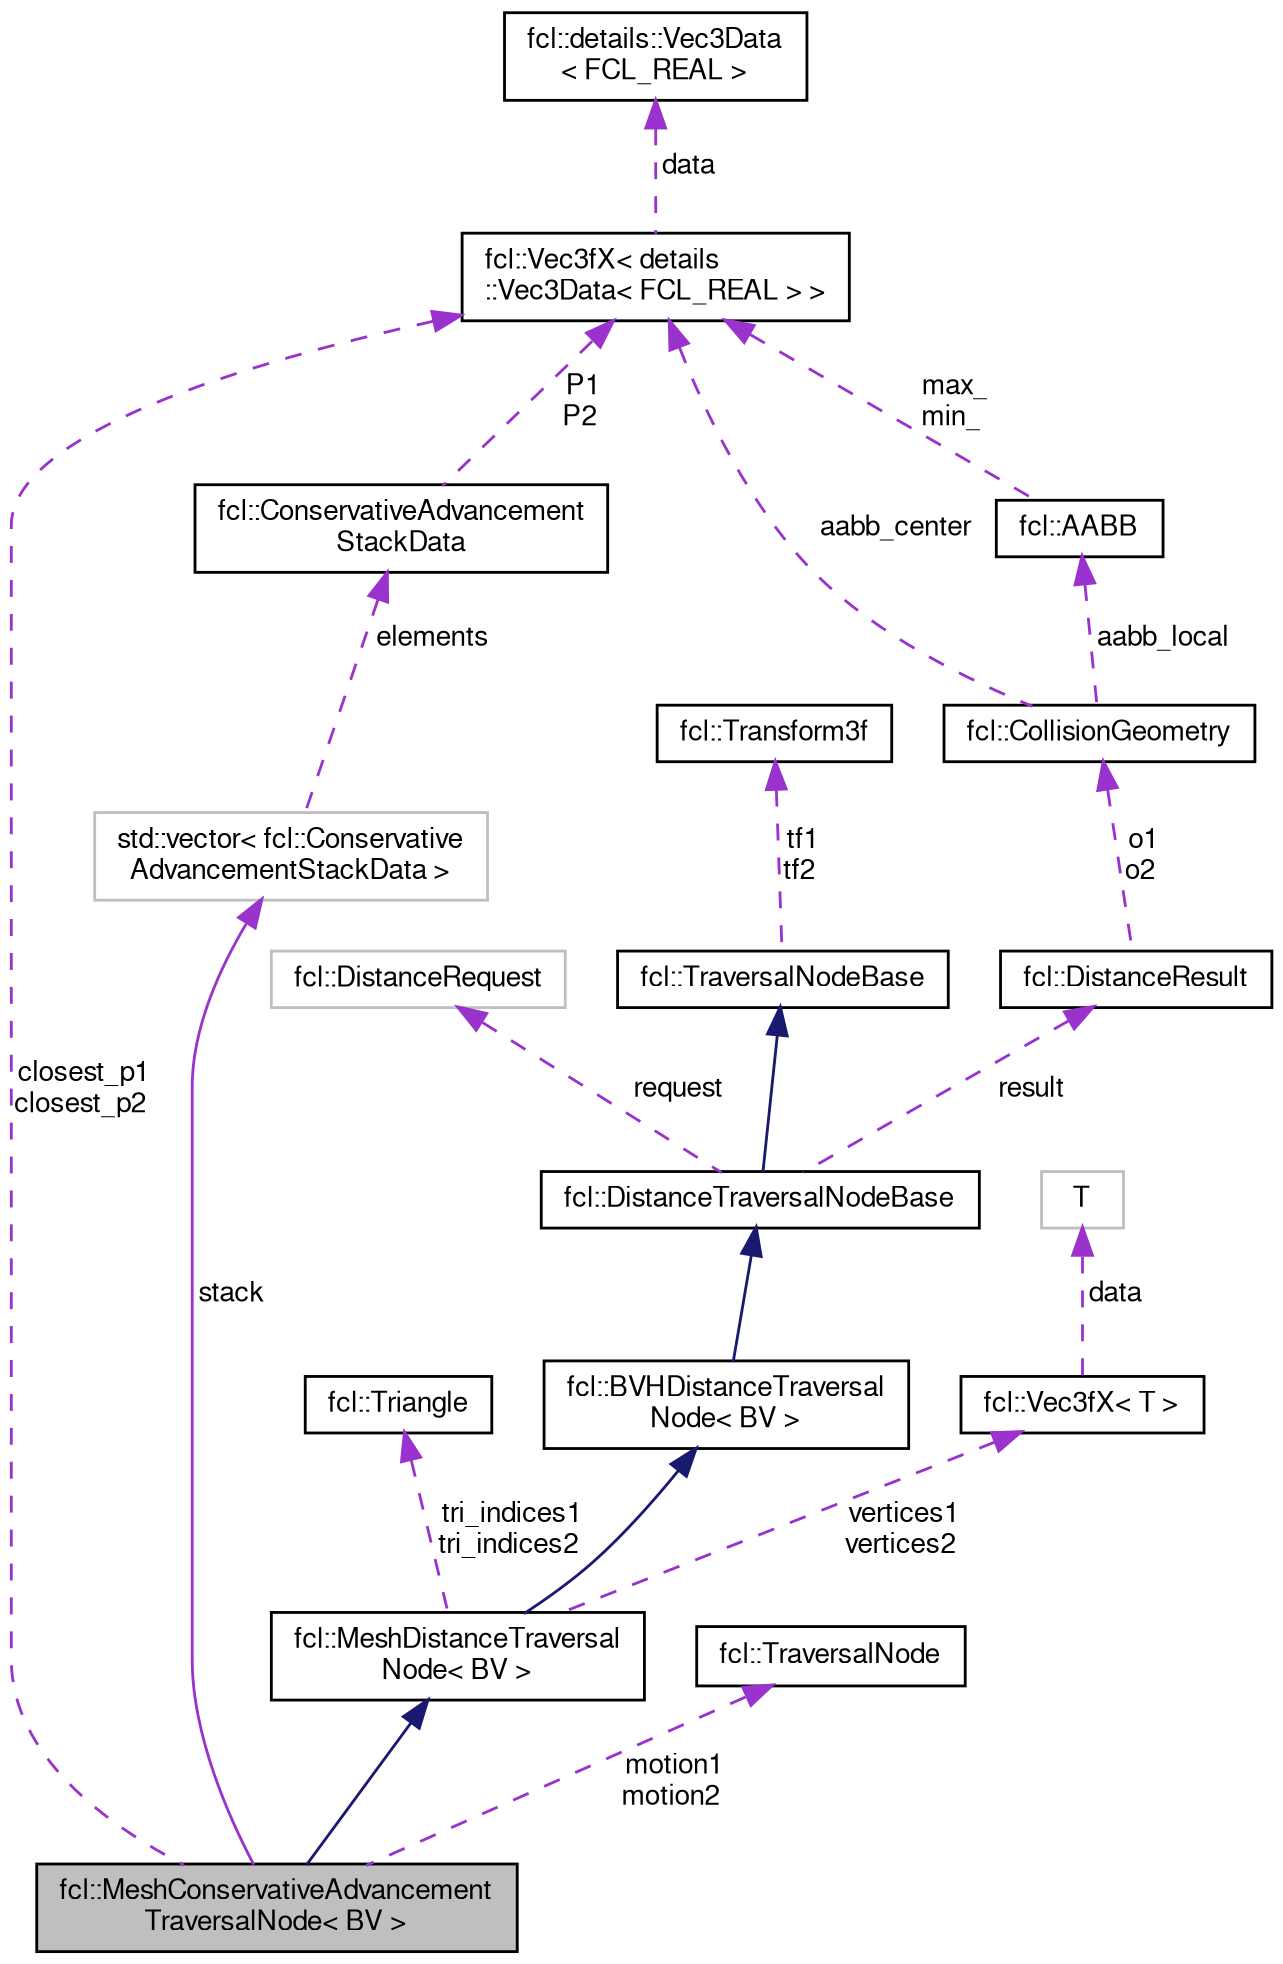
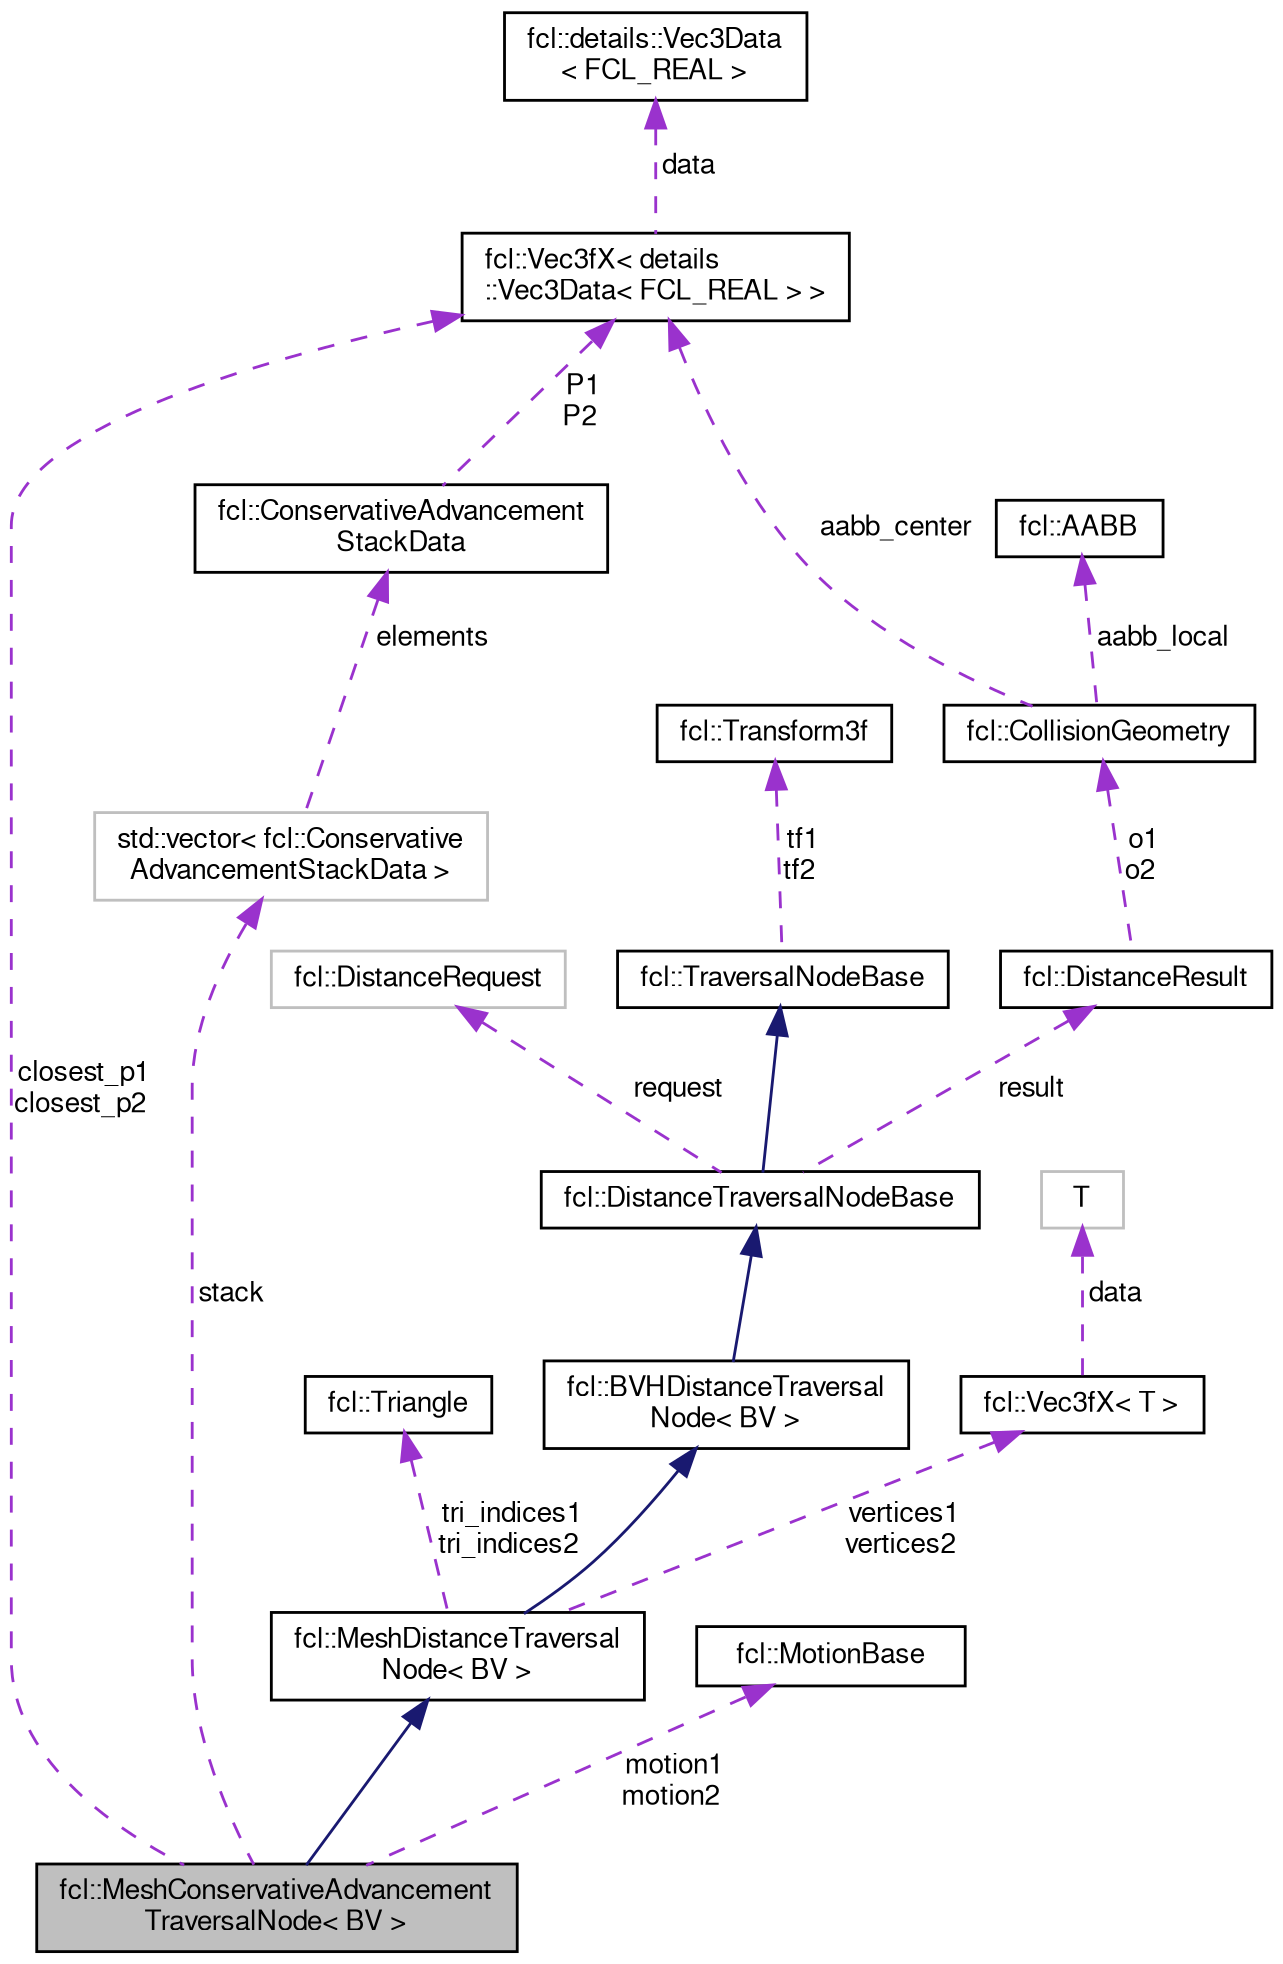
  digraph {
    rankdir=TB
    node [color=black fillcolor=white fontname=FreeSans fontsize=10 shape=record style=filled]
    edge [color=darkorchid3 dir=back fontname=FreeSans fontsize=10 labelfontname=FreeSans labelfontsize=10 style=dashed]
    n1 [fillcolor=grey75 fontcolor=black height=0.2 label="fcl::MeshConservativeAdvancement\lTraversalNode\< BV \>" width=0.4]
    n2 [height=0.2 label="fcl::MeshDistanceTraversal\lNode\< BV \>" width=0.4]
    n3 [height=0.2 label="fcl::BVHDistanceTraversal\lNode\< BV \>" width=0.4]
    n4 [height=0.2 label="fcl::DistanceTraversalNodeBase" width=0.4]
    n5 [height=0.2 label="fcl::TraversalNodeBase" width=0.4]
    n6 [height=0.2 label="fcl::Transform3f" width=0.4]
    n7 [height=0.2 label="fcl::DistanceResult" width=0.4]
    n8 [height=0.2 label="fcl::Vec3fX\< details\l::Vec3Data\< FCL_REAL \> \>" width=0.4]
    n9 [height=0.2 label="fcl::CollisionGeometry" width=0.4]
    n10 [height=0.2 label="fcl::AABB" width=0.4]
    n11 [height=0.2 label="fcl::ConservativeAdvancement\lStackData" width=0.4]
    n12 [color=grey75 height=0.2 label="std::vector\< fcl::Conservative\lAdvancementStackData \>" width=0.4]
    n13 [height=0.2 label="fcl::details::Vec3Data\l\< FCL_REAL \>" width=0.4]
    n14 [color=grey75 height=0.2 label="fcl::DistanceRequest" width=0.4]
    n15 [height=0.2 label="fcl::Vec3fX\< T \>" width=0.4]
    n16 [color=grey75 height=0.2 label=T width=0.4]
    n17 [height=0.2 label="fcl::Triangle" width=0.4]
-   n18 [height=0.2 label="fcl::TraversalNode" width=0.4]
+   n18 [height=0.2 label="fcl::MotionBase" width=0.4]
    n2 -> n1 [color=midnightblue style=solid]
    n3 -> n2 [color=midnightblue style=solid]
    n4 -> n3 [color=midnightblue style=solid]
    n5 -> n4 [color=midnightblue style=solid]
    n6 -> n5 [label=" tf1\ntf2"]
    n7 -> n4 [label=" result"]
    n8 -> n1 [label=" closest_p1\nclosest_p2"]
    n8 -> n9 [label=" aabb_center"]
-   n8 -> n10 [label=" max_\nmin_"]
    n8 -> n11 [label=" P1\nP2"]
    n9 -> n7 [label=" o1\no2"]
    n10 -> n9 [label=" aabb_local"]
    n11 -> n12 [label=" elements"]
-   n12 -> n1 [label=" stack" style=solid]
+   n12 -> n1 [label=" stack"]
    n13 -> n8 [label=" data"]
    n14 -> n4 [label=" request"]
    n15 -> n2 [label=" vertices1\nvertices2"]
    n16 -> n15 [label=" data"]
    n17 -> n2 [label=" tri_indices1\ntri_indices2"]
    n18 -> n1 [label=" motion1\nmotion2"]
  }
